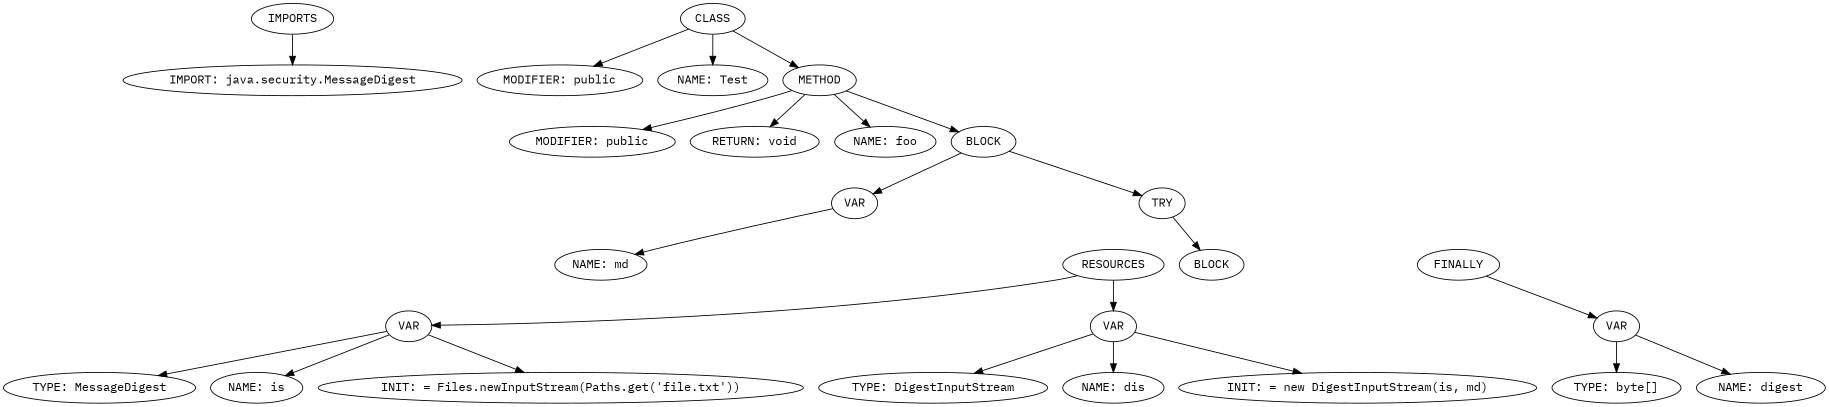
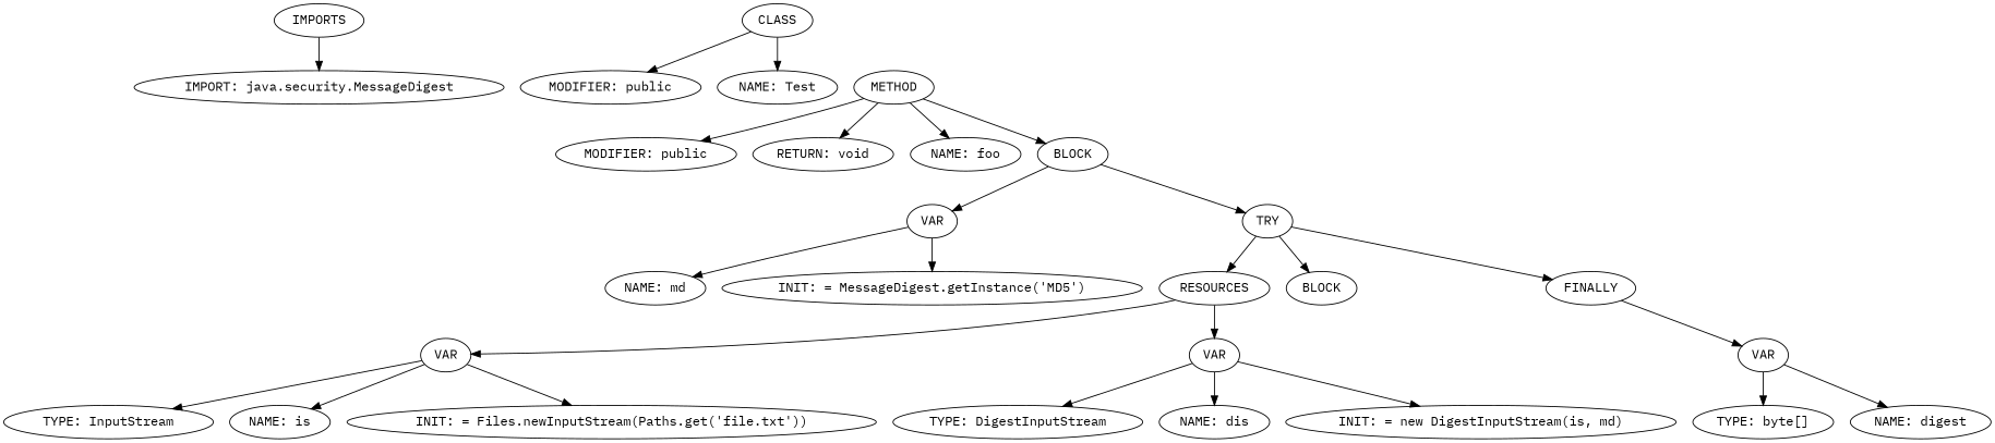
  digraph {
    fontname="IBM Plex Mono"
    node [fontname="IBM Plex Mono"]
    edge [fontname="IBM Plex Mono"]
    n1 [label=IMPORTS]
    n2 [label="IMPORT: java.security.MessageDigest"]
    n3 [label=CLASS]
    n4 [label="MODIFIER: public"]
    n5 [label="NAME: Test"]
    n6 [label=METHOD]
    n7 [label="MODIFIER: public"]
    n8 [label="RETURN: void"]
    n9 [label="NAME: foo"]
    n10 [label=BLOCK]
    n11 [label=VAR]
    n12 [label=TRY]
    n13 [label="NAME: md"]
+   n14 [label="INIT: = MessageDigest.getInstance('MD5')"]
    n15 [label=RESOURCES]
    n16 [label=BLOCK]
    n17 [label=FINALLY]
    n18 [label=VAR]
    n19 [label=VAR]
    n20 [label=VAR]
-   n21 [label="TYPE: MessageDigest"]
+   n21 [label="TYPE: InputStream"]
    n22 [label="NAME: is"]
    n23 [label="INIT: = Files.newInputStream(Paths.get('file.txt'))"]
    n24 [label="TYPE: DigestInputStream"]
    n25 [label="NAME: dis"]
    n26 [label="INIT: = new DigestInputStream(is, md)"]
    n27 [label="TYPE: byte[]"]
    n28 [label="NAME: digest"]
    n1 -> n2
    n3 -> n4
    n3 -> n5
-   n3 -> n6
    n6 -> n7
    n6 -> n8
    n6 -> n9
    n6 -> n10
    n10 -> n11
    n10 -> n12
    n11 -> n13
+   n11 -> n14
+   n12 -> n15
    n12 -> n16
+   n12 -> n17
    n15 -> n18
    n15 -> n19
    n17 -> n20
    n18 -> n21
    n18 -> n22
    n18 -> n23
    n19 -> n24
    n19 -> n25
    n19 -> n26
    n20 -> n27
    n20 -> n28
  }
